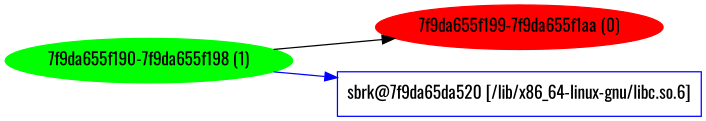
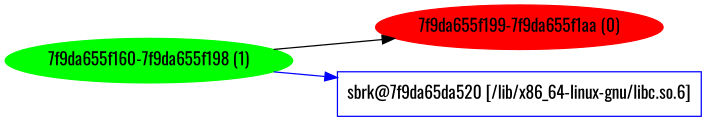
  digraph {
    rankdir=LR
    fontname=Oswald
    node [style=filled fontname=Oswald]
    edge [fontname=Oswald]
    n1 [color=red label="7f9da655f199-7f9da655f1aa (0)"]
-   n2 [color=green label="7f9da655f190-7f9da655f198 (1)"]
+   n2 [color=green label="7f9da655f160-7f9da655f198 (1)"]
    n3 [color=blue label="sbrk@7f9da65da520 [/lib/x86_64-linux-gnu/libc.so.6]" shape=rectangle style=""]
    n2 -> n1
    n2 -> n3 [color=blue]
  }
